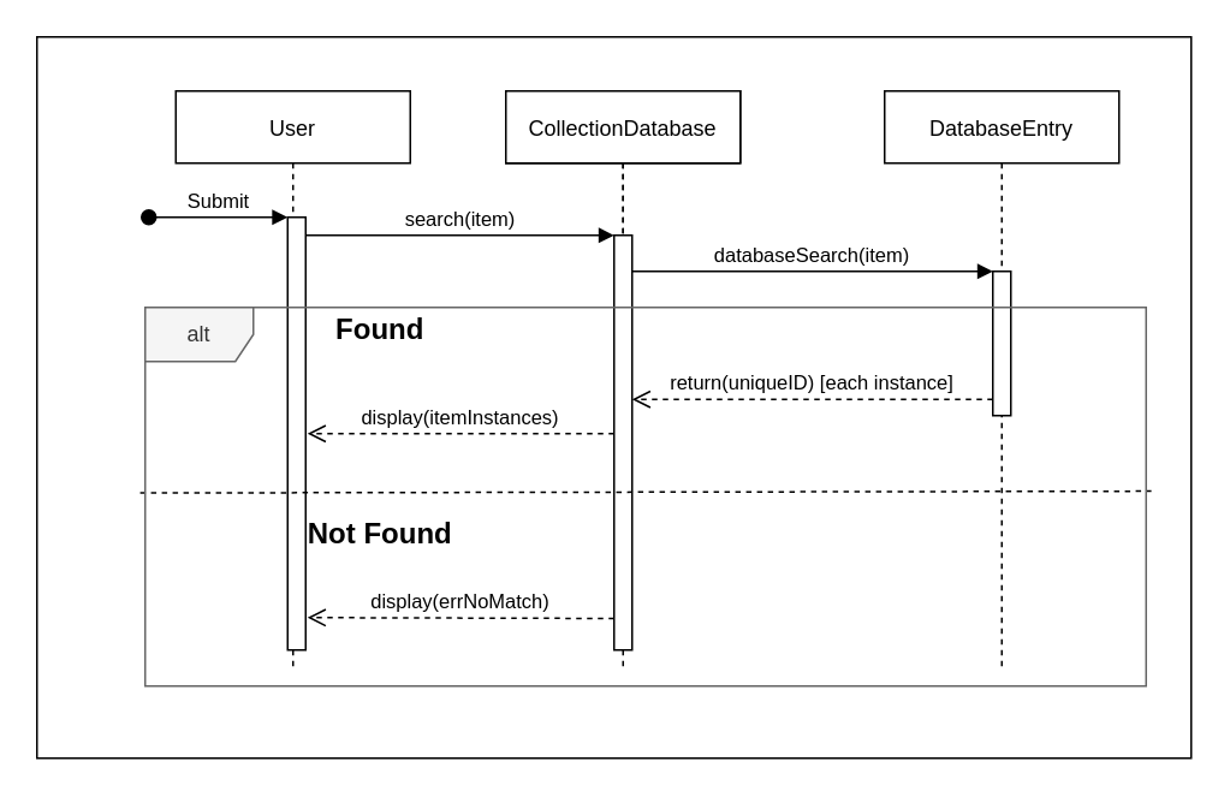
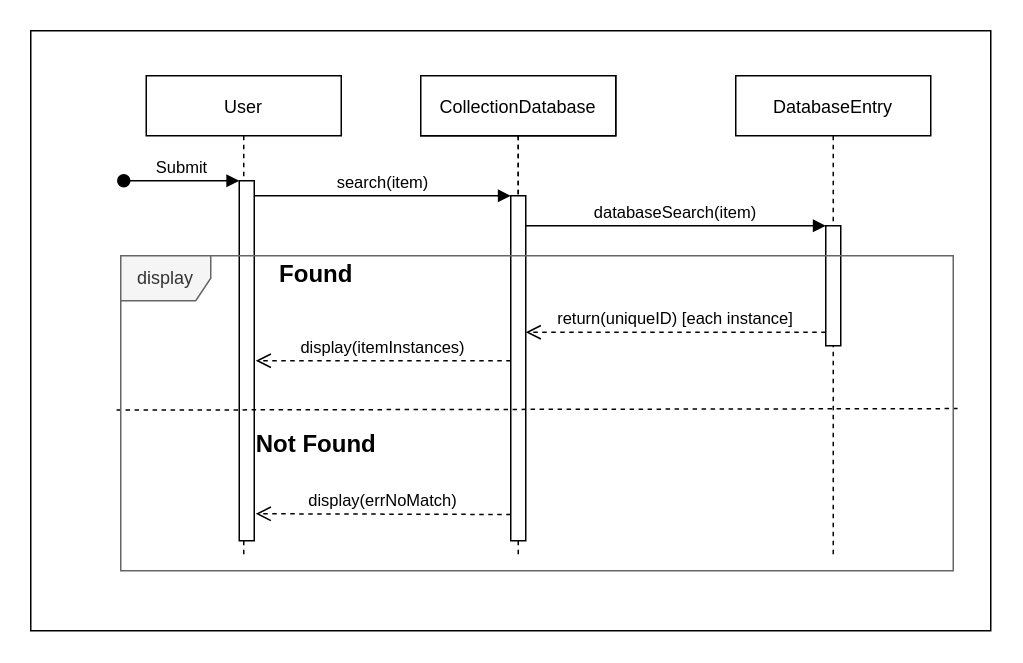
  <mxCell id="0" />
  <mxCell id="1" parent="0" />
  <mxCell id="2" value="" style="rounded=0;whiteSpace=wrap;html=1;" vertex="1" parent="1"><mxGeometry x="20" y="20" width="640" height="400" as="geometry" /></mxCell>
  <mxCell id="3" value="CollectionDatabase" style="shape=umlLifeline;perimeter=lifelinePerimeter;container=1;collapsible=0;recursiveResize=0;rounded=0;shadow=0;strokeWidth=1;" vertex="1" parent="1"><mxGeometry x="280" y="50" width="130" height="320" as="geometry" /></mxCell>
  <mxCell id="4" value="User" style="shape=umlLifeline;perimeter=lifelinePerimeter;container=1;collapsible=0;recursiveResize=0;rounded=0;shadow=0;strokeWidth=1;" parent="1" vertex="1"><mxGeometry x="97" y="50" width="130" height="320" as="geometry" /></mxCell>
  <mxCell id="5" value="" style="points=[];perimeter=orthogonalPerimeter;rounded=0;shadow=0;strokeWidth=1;" parent="4" vertex="1"><mxGeometry x="62" y="70" width="10" height="240" as="geometry" /></mxCell>
  <mxCell id="6" value="Submit" style="verticalAlign=bottom;startArrow=oval;endArrow=block;startSize=8;shadow=0;strokeWidth=1;" parent="4" target="5" edge="1"><mxGeometry relative="1" as="geometry"><mxPoint x="-15" y="70" as="sourcePoint" /></mxGeometry></mxCell>
  <mxCell id="7" value="&lt;font style=&quot;font-size: 16px&quot;&gt;Found&lt;/font&gt;" style="text;strokeColor=none;fillColor=none;html=1;fontSize=24;fontStyle=1;verticalAlign=middle;align=center;" vertex="1" parent="4"><mxGeometry x="78" y="120" width="70" height="20" as="geometry" /></mxCell>
  <mxCell id="8" value="CollectionDatabase" style="shape=umlLifeline;perimeter=lifelinePerimeter;container=1;collapsible=0;recursiveResize=0;rounded=0;shadow=0;strokeWidth=1;" parent="1" vertex="1"><mxGeometry x="280" y="50" width="130" height="310" as="geometry" /></mxCell>
  <mxCell id="9" value="" style="points=[];perimeter=orthogonalPerimeter;rounded=0;shadow=0;strokeWidth=1;" parent="8" vertex="1"><mxGeometry x="60" y="80" width="10" height="230" as="geometry" /></mxCell>
  <mxCell id="10" value="display(errNoMatch)" style="verticalAlign=bottom;endArrow=open;dashed=1;endSize=8;exitX=0;exitY=0.95;shadow=0;strokeWidth=1;" parent="1" edge="1"><mxGeometry relative="1" as="geometry"><mxPoint x="170" y="342" as="targetPoint" /><mxPoint x="340" y="342.5" as="sourcePoint" /></mxGeometry></mxCell>
  <mxCell id="11" value="search(item)" style="verticalAlign=bottom;endArrow=block;entryX=0;entryY=0;shadow=0;strokeWidth=1;" parent="1" source="5" target="9" edge="1"><mxGeometry relative="1" as="geometry"><mxPoint x="255" y="130" as="sourcePoint" /></mxGeometry></mxCell>
  <mxCell id="12" value="DatabaseEntry" style="shape=umlLifeline;perimeter=lifelinePerimeter;container=1;collapsible=0;recursiveResize=0;rounded=0;shadow=0;strokeWidth=1;" vertex="1" parent="1"><mxGeometry x="490" y="50" width="130" height="320" as="geometry" /></mxCell>
  <mxCell id="13" value="" style="points=[];perimeter=orthogonalPerimeter;rounded=0;shadow=0;strokeWidth=1;" vertex="1" parent="12"><mxGeometry x="60" y="100" width="10" height="80" as="geometry" /></mxCell>
  <mxCell id="14" value="databaseSearch(item)" style="verticalAlign=bottom;endArrow=block;shadow=0;strokeWidth=1;" edge="1" parent="1"><mxGeometry relative="1" as="geometry"><mxPoint x="350" y="150" as="sourcePoint" /><mxPoint x="550" y="150" as="targetPoint" /></mxGeometry></mxCell>
  <mxCell id="15" value="return(uniqueID) [each instance]" style="verticalAlign=bottom;endArrow=open;dashed=1;endSize=8;shadow=0;strokeWidth=1;" edge="1" parent="1"><mxGeometry relative="1" as="geometry"><mxPoint x="350" y="221" as="targetPoint" /><mxPoint x="550" y="221" as="sourcePoint" /></mxGeometry></mxCell>
  <mxCell id="16" value="display(itemInstances)" style="verticalAlign=bottom;endArrow=open;dashed=1;endSize=8;shadow=0;strokeWidth=1;" edge="1" parent="1"><mxGeometry relative="1" as="geometry"><mxPoint x="170" y="240" as="targetPoint" /><mxPoint x="340" y="240" as="sourcePoint" /></mxGeometry></mxCell>
  <mxCell id="17" value="" style="endArrow=none;dashed=1;html=1;exitX=-0.005;exitY=0.49;exitDx=0;exitDy=0;exitPerimeter=0;entryX=1.005;entryY=0.49;entryDx=0;entryDy=0;entryPerimeter=0;" edge="1" parent="1" source="19"><mxGeometry width="50" height="50" relative="1" as="geometry"><mxPoint x="56.16" y="271.06" as="sourcePoint" /><mxPoint x="637.9" y="271.9" as="targetPoint" /></mxGeometry></mxCell>
  <mxCell id="18" value="&lt;font style=&quot;font-size: 16px&quot;&gt;Not Found&lt;/font&gt;" style="text;strokeColor=none;fillColor=none;html=1;fontSize=24;fontStyle=1;verticalAlign=middle;align=center;" vertex="1" parent="1"><mxGeometry x="160" y="283" width="100" height="20" as="geometry" /></mxCell>
- <mxCell id="19" value="&lt;span style=&quot;background-color: transparent&quot;&gt;alt&lt;/span&gt;" style="shape=umlFrame;whiteSpace=wrap;html=1;swimlaneFillColor=none;fillColor=#f5f5f5;strokeColor=#666666;fontColor=#333333;" vertex="1" parent="1"><mxGeometry x="80" y="170" width="555" height="210" as="geometry" /></mxCell>
+ <mxCell id="19" value="&lt;span style=&quot;background-color: transparent&quot;&gt;display&lt;/span&gt;" style="shape=umlFrame;whiteSpace=wrap;html=1;swimlaneFillColor=none;fillColor=#f5f5f5;strokeColor=#666666;fontColor=#333333;" vertex="1" parent="1"><mxGeometry x="80" y="170" width="555" height="210" as="geometry" /></mxCell>
